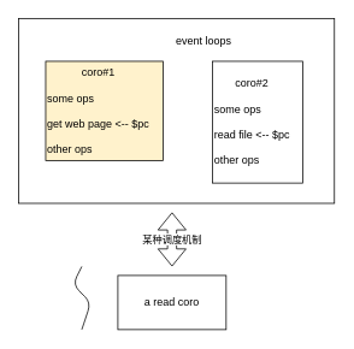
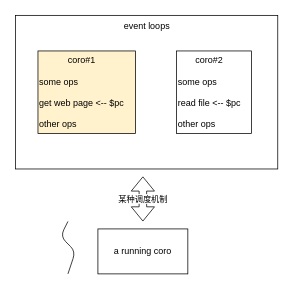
  <mxCell id="0" />
  <mxCell id="1" parent="0" />
  <mxCell id="2" value="" style="rounded=0;whiteSpace=wrap;html=1;" vertex="1" parent="1"><mxGeometry x="20" y="20" width="350" height="205" as="geometry" /></mxCell>
  <mxCell id="3" value="&lt;div style=&quot;text-align: center;&quot;&gt;&lt;span style=&quot;background-color: initial;&quot;&gt;coro#1&lt;/span&gt;&lt;/div&gt;&lt;br&gt;some ops&lt;br&gt;&lt;br&gt;get web page &amp;lt;-- $pc&lt;br&gt;&lt;br&gt;other ops" style="rounded=0;whiteSpace=wrap;html=1;align=left;fillColor=#fff2cc;" vertex="1" parent="1"><mxGeometry x="50" y="67.5" width="130" height="110" as="geometry" /></mxCell>
- <mxCell id="4" value="&lt;div style=&quot;text-align: center;&quot;&gt;&lt;span style=&quot;background-color: initial;&quot;&gt;coro#2&lt;/span&gt;&lt;/div&gt;&lt;br&gt;some ops&lt;br&gt;&lt;br&gt;read file &amp;lt;-- $pc&lt;br&gt;&lt;br&gt;other ops" style="rounded=0;whiteSpace=wrap;html=1;align=left;" vertex="1" parent="1"><mxGeometry x="235" y="67.5" width="100" height="135" as="geometry" /></mxCell>
- <mxCell id="5" value="event loops" style="text;html=1;align=center;verticalAlign=middle;resizable=0;points=[];autosize=1;strokeColor=none;fillColor=none;" vertex="1" parent="1"><mxGeometry x="185" y="30" width="80" height="30" as="geometry" /></mxCell>
- <mxCell id="6" value="a read coro" style="rounded=0;whiteSpace=wrap;html=1;" vertex="1" parent="1"><mxGeometry x="130" y="305" width="120" height="60" as="geometry" /></mxCell>
+ <mxCell id="4" value="&lt;div style=&quot;text-align: center;&quot;&gt;&lt;span style=&quot;background-color: initial;&quot;&gt;coro#2&lt;/span&gt;&lt;/div&gt;&lt;br&gt;some ops&lt;br&gt;&lt;br&gt;read file &amp;lt;-- $pc&lt;br&gt;&lt;br&gt;other ops" style="rounded=0;whiteSpace=wrap;html=1;align=left;" vertex="1" parent="1"><mxGeometry x="235" y="67.5" width="100" height="110" as="geometry" /></mxCell>
+ <mxCell id="5" value="event loops" style="text;html=1;align=center;verticalAlign=middle;resizable=0;points=[];autosize=1;strokeColor=none;fillColor=none;" vertex="1" parent="1"><mxGeometry x="155" y="20" width="80" height="30" as="geometry" /></mxCell>
+ <mxCell id="6" value="a running coro" style="rounded=0;whiteSpace=wrap;html=1;" vertex="1" parent="1"><mxGeometry x="130" y="305" width="120" height="60" as="geometry" /></mxCell>
  <mxCell id="7" value="某种调度机制" style="shape=flexArrow;endArrow=classic;startArrow=classic;html=1;" edge="1" parent="1"><mxGeometry width="100" height="100" relative="1" as="geometry"><mxPoint x="190" y="295" as="sourcePoint" /><mxPoint x="190" y="235" as="targetPoint" /></mxGeometry></mxCell>
  <mxCell id="8" value="" style="endArrow=none;html=1;endFill=0;" edge="1" parent="1"><mxGeometry width="50" height="50" relative="1" as="geometry"><mxPoint x="90" y="295" as="sourcePoint" /><mxPoint x="90" y="365" as="targetPoint" /><Array as="points"><mxPoint x="80" y="315" /><mxPoint x="100" y="335" /></Array></mxGeometry></mxCell>
